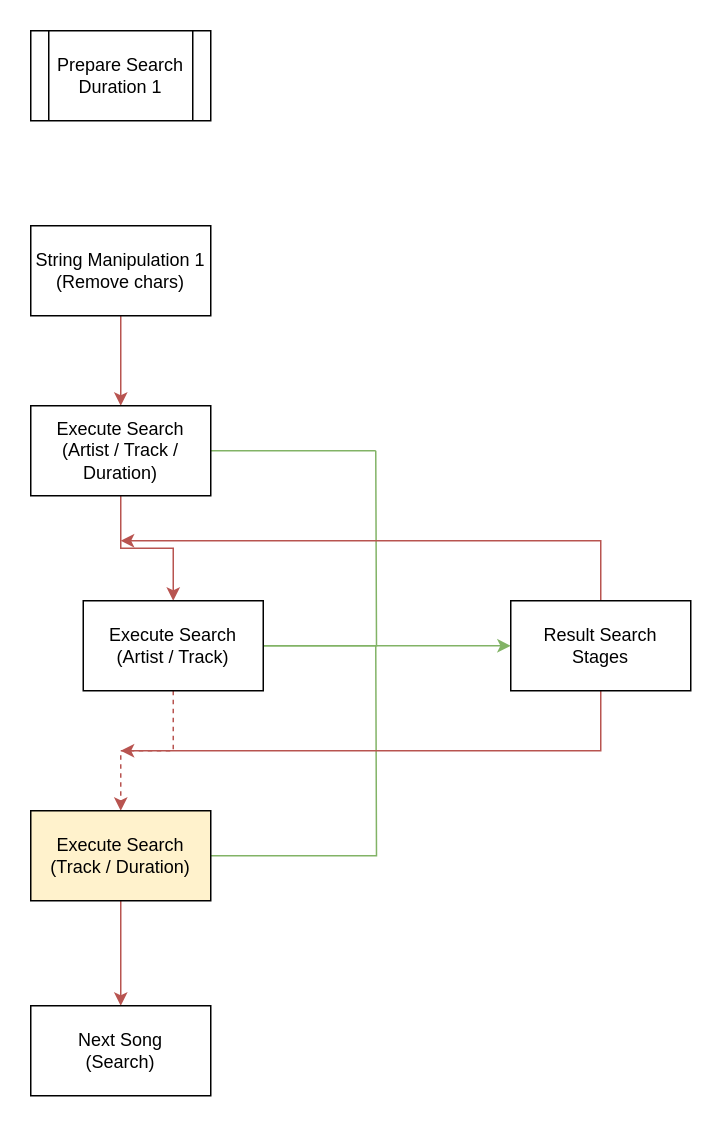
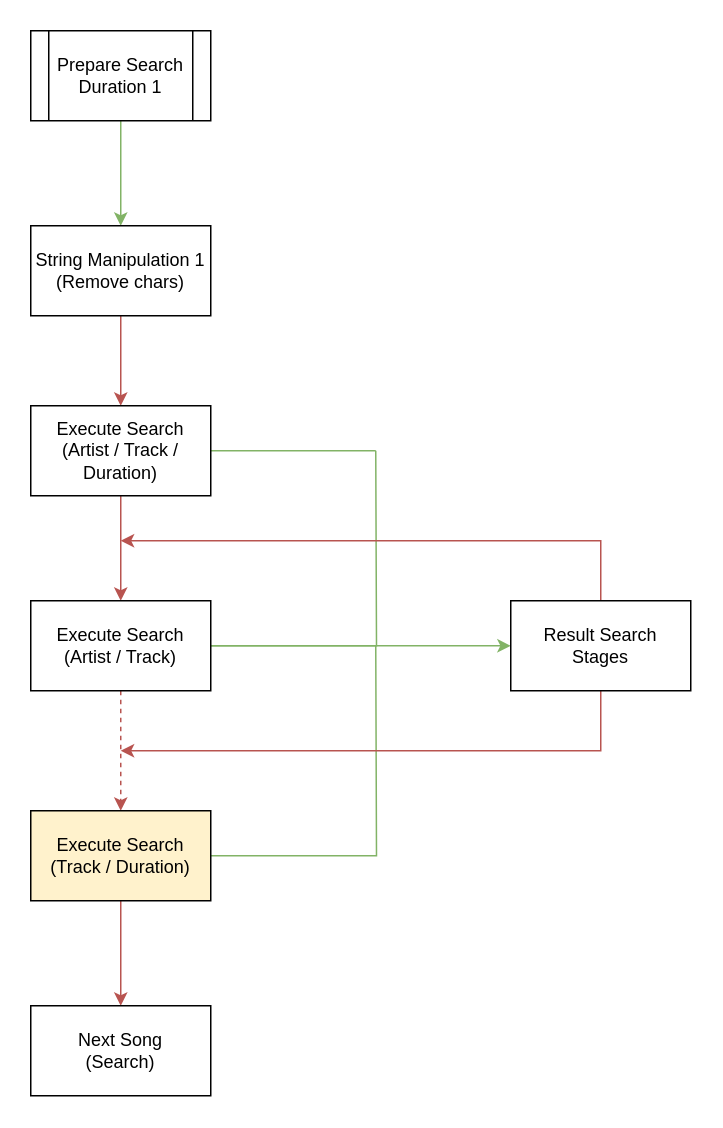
  <mxCell id="0" />
  <mxCell id="1" parent="0" />
+ <mxCell id="2" style="edgeStyle=orthogonalEdgeStyle;rounded=0;orthogonalLoop=1;jettySize=auto;html=1;entryX=0.5;entryY=0;entryDx=0;entryDy=0;fillColor=#d5e8d4;strokeColor=#82b366;" parent="1" source="3" target="5" edge="1"><mxGeometry relative="1" as="geometry" /></mxCell>
  <mxCell id="3" value="Prepare Search Duration 1" style="shape=process;whiteSpace=wrap;html=1;backgroundOutline=1;" parent="1" vertex="1"><mxGeometry x="20" y="20" width="120" height="60" as="geometry" /></mxCell>
  <mxCell id="4" style="edgeStyle=orthogonalEdgeStyle;rounded=0;orthogonalLoop=1;jettySize=auto;html=1;entryX=0.5;entryY=0;entryDx=0;entryDy=0;fillColor=#f8cecc;strokeColor=#b85450;" parent="1" source="5" target="8" edge="1"><mxGeometry relative="1" as="geometry" /></mxCell>
  <mxCell id="5" value="String Manipulation 1&lt;br&gt;(Remove chars)" style="rounded=0;whiteSpace=wrap;html=1;" parent="1" vertex="1"><mxGeometry x="20" y="150" width="120" height="60" as="geometry" /></mxCell>
  <mxCell id="6" style="edgeStyle=orthogonalEdgeStyle;rounded=0;orthogonalLoop=1;jettySize=auto;html=1;entryX=0.5;entryY=0;entryDx=0;entryDy=0;fillColor=#f8cecc;strokeColor=#b85450;" parent="1" source="8" target="12" edge="1"><mxGeometry relative="1" as="geometry" /></mxCell>
  <mxCell id="7" style="edgeStyle=orthogonalEdgeStyle;rounded=0;orthogonalLoop=1;jettySize=auto;html=1;endArrow=none;endFill=0;fillColor=#d5e8d4;strokeColor=#82b366;" edge="1" parent="1" source="8"><mxGeometry relative="1" as="geometry"><mxPoint x="250" y="300" as="targetPoint" /></mxGeometry></mxCell>
  <mxCell id="8" value="Execute Search&lt;br&gt;(Artist / Track / Duration)" style="rounded=0;whiteSpace=wrap;html=1;" parent="1" vertex="1"><mxGeometry x="20" y="270" width="120" height="60" as="geometry" /></mxCell>
  <mxCell id="9" style="edgeStyle=orthogonalEdgeStyle;rounded=0;orthogonalLoop=1;jettySize=auto;html=1;entryX=0.5;entryY=0;entryDx=0;entryDy=0;fillColor=#f8cecc;strokeColor=#b85450;dashed=1;" parent="1" source="12" target="15" edge="1"><mxGeometry relative="1" as="geometry" /></mxCell>
  <mxCell id="10" style="edgeStyle=orthogonalEdgeStyle;rounded=0;orthogonalLoop=1;jettySize=auto;html=1;endArrow=none;endFill=0;fillColor=#d5e8d4;strokeColor=#82b366;" parent="1" source="12" edge="1"><mxGeometry relative="1" as="geometry"><mxPoint x="250" y="300" as="targetPoint" /></mxGeometry></mxCell>
  <mxCell id="11" style="edgeStyle=orthogonalEdgeStyle;rounded=0;orthogonalLoop=1;jettySize=auto;html=1;entryX=0;entryY=0.5;entryDx=0;entryDy=0;endArrow=classic;endFill=1;fillColor=#d5e8d4;strokeColor=#82b366;" edge="1" parent="1" source="12" target="18"><mxGeometry relative="1" as="geometry" /></mxCell>
- <mxCell id="12" value="Execute Search&lt;br&gt;(Artist / Track)" style="rounded=0;whiteSpace=wrap;html=1;" parent="1" vertex="1"><mxGeometry x="55" y="400" width="120" height="60" as="geometry" /></mxCell>
+ <mxCell id="12" value="Execute Search&lt;br&gt;(Artist / Track)" style="rounded=0;whiteSpace=wrap;html=1;" parent="1" vertex="1"><mxGeometry x="20" y="400" width="120" height="60" as="geometry" /></mxCell>
  <mxCell id="13" style="edgeStyle=orthogonalEdgeStyle;rounded=0;orthogonalLoop=1;jettySize=auto;html=1;endArrow=none;endFill=0;fillColor=#d5e8d4;strokeColor=#82b366;" parent="1" source="15" edge="1"><mxGeometry relative="1" as="geometry"><mxPoint x="250" y="430" as="targetPoint" /></mxGeometry></mxCell>
  <mxCell id="14" style="edgeStyle=orthogonalEdgeStyle;rounded=0;orthogonalLoop=1;jettySize=auto;html=1;entryX=0.5;entryY=0;entryDx=0;entryDy=0;endArrow=classic;endFill=1;fillColor=#f8cecc;strokeColor=#b85450;" parent="1" source="15" target="19" edge="1"><mxGeometry relative="1" as="geometry" /></mxCell>
  <mxCell id="15" value="Execute Search&lt;br&gt;(Track / Duration)" style="rounded=0;whiteSpace=wrap;html=1;fillColor=#fff2cc;" parent="1" vertex="1"><mxGeometry x="20" y="540" width="120" height="60" as="geometry" /></mxCell>
  <mxCell id="16" style="edgeStyle=orthogonalEdgeStyle;rounded=0;orthogonalLoop=1;jettySize=auto;html=1;endArrow=classic;endFill=1;fillColor=#f8cecc;strokeColor=#b85450;" edge="1" parent="1" source="18"><mxGeometry relative="1" as="geometry"><mxPoint x="80" y="360" as="targetPoint" /><Array as="points"><mxPoint x="400" y="360" /></Array></mxGeometry></mxCell>
  <mxCell id="17" style="edgeStyle=orthogonalEdgeStyle;rounded=0;orthogonalLoop=1;jettySize=auto;html=1;endArrow=classic;endFill=1;fillColor=#f8cecc;strokeColor=#b85450;" edge="1" parent="1" source="18"><mxGeometry relative="1" as="geometry"><mxPoint x="80" y="500" as="targetPoint" /><Array as="points"><mxPoint x="400" y="500" /><mxPoint x="80" y="500" /></Array></mxGeometry></mxCell>
  <mxCell id="18" value="Result Search&lt;br&gt;Stages" style="rounded=0;whiteSpace=wrap;html=1;" parent="1" vertex="1"><mxGeometry x="340" y="400" width="120" height="60" as="geometry" /></mxCell>
  <mxCell id="19" value="Next Song&lt;br&gt;(Search)" style="rounded=0;whiteSpace=wrap;html=1;" parent="1" vertex="1"><mxGeometry x="20" y="670" width="120" height="60" as="geometry" /></mxCell>
